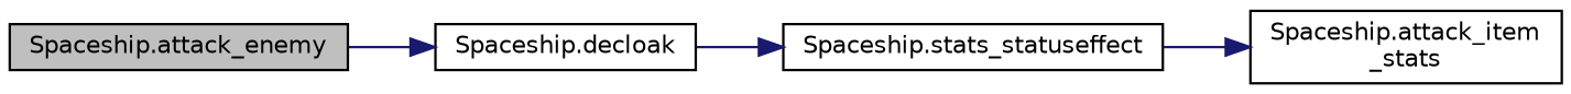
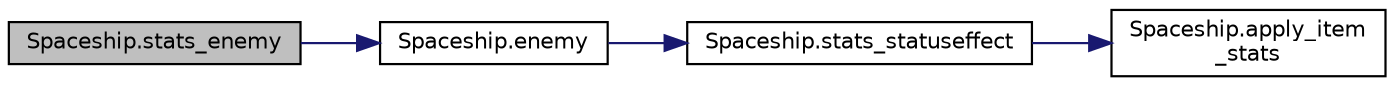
  digraph {
    rankdir=LR
    node [color=black fillcolor=white fontname=Helvetica fontsize=10 shape=record style=filled]
    edge [color=midnightblue fontname=Helvetica fontsize=10 labelfontname=Helvetica labelfontsize=10 style=solid]
-   n1 [fillcolor=grey75 fontcolor=black height=0.2 label="Spaceship.attack_enemy" width=0.4]
-   n2 [height=0.2 label="Spaceship.decloak" width=0.4]
+   n1 [fillcolor=grey75 fontcolor=black height=0.2 label="Spaceship.stats_enemy" width=0.4]
+   n2 [height=0.2 label="Spaceship.enemy" width=0.4]
    n3 [height=0.2 label="Spaceship.stats_statuseffect" width=0.4]
-   n4 [height=0.2 label="Spaceship.attack_item\l_stats" width=0.4]
+   n4 [height=0.2 label="Spaceship.apply_item\l_stats" width=0.4]
    n1 -> n2
    n2 -> n3
    n3 -> n4
  }
